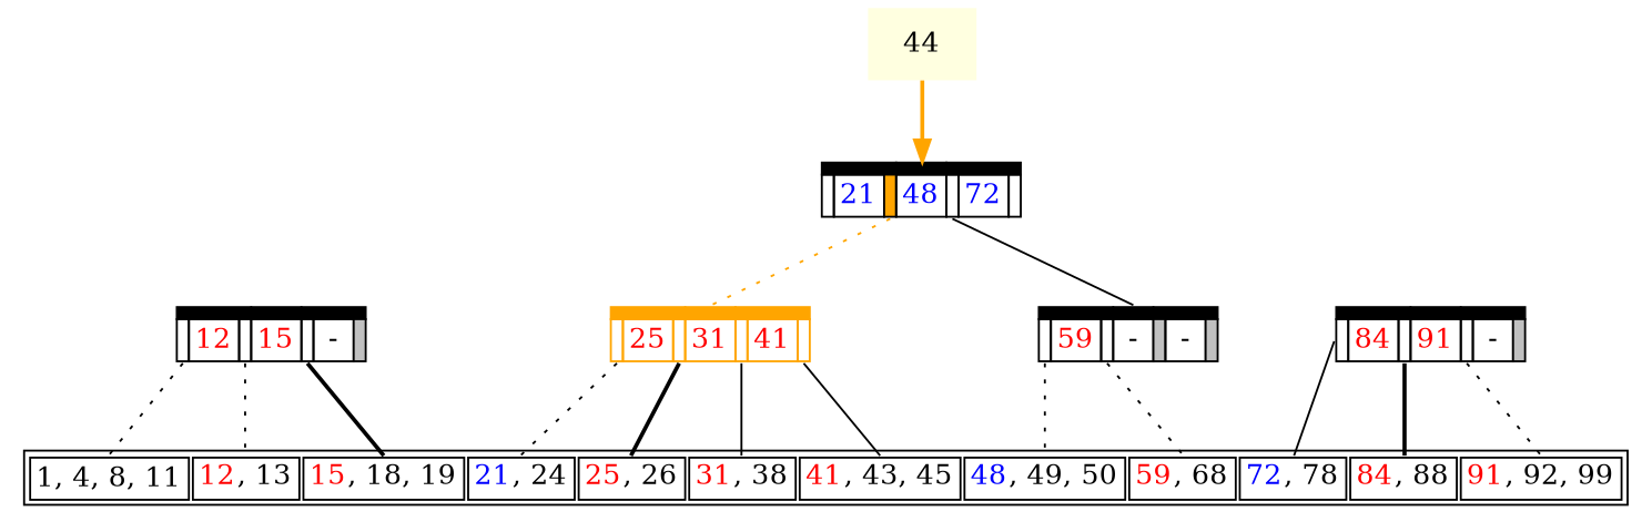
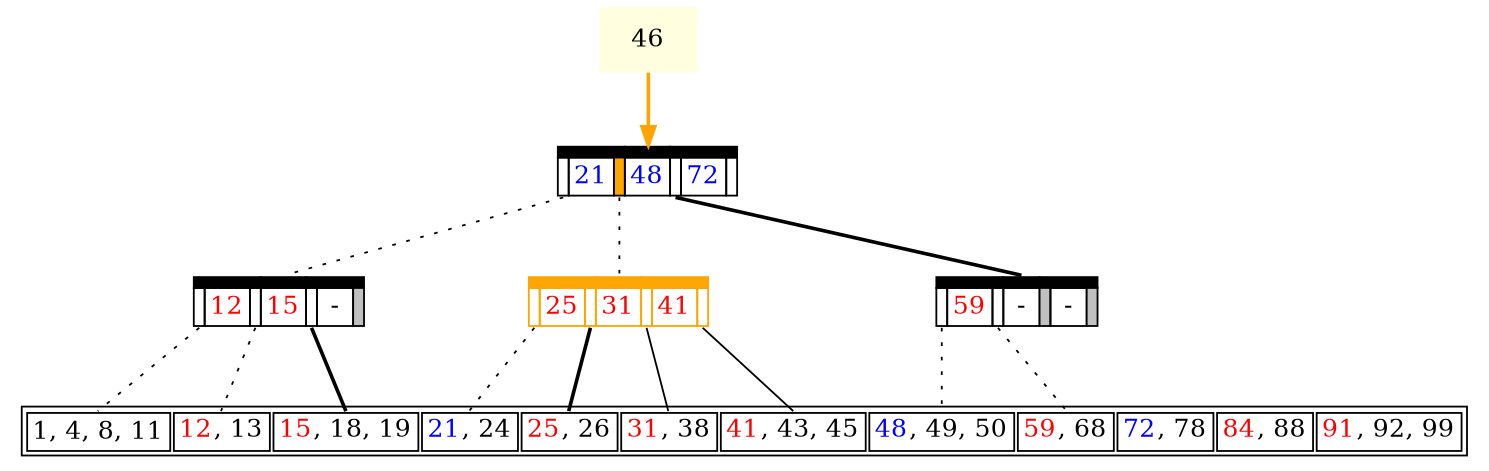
  digraph {
    rankdir=TD
    splines=false
    node [shape=plaintext]
    edge [arrowhead=none arrowtail=none headport=H style=dotted tailport=f0]
    n1 [label=<<TABLE BORDER="0" CELLBORDER="1" CELLSPACING="0">         <TR><TD HEIGHT="0.5"  BORDER="1" COLSPAN="3" BGCOLOR="black"></TD><TD HEIGHT="0.5"  BORDER="1" COLSPAN="1" BGCOLOR="black" PORT="H"></TD><TD HEIGHT="0.5"  BORDER="1" COLSPAN="3" BGCOLOR="black"></TD></TR>         <TR>             <TD ALIGN="CENTER" PORT="f0"></TD>             <TD ALIGN="CENTER" WIDTH="20"><FONT COLOR="blue">21</FONT></TD>             <TD ALIGN="CENTER" PORT="f1" BGCOLOR="ORANGE"></TD>             <TD ALIGN="CENTER" WIDTH="20"><FONT COLOR="blue">48</FONT></TD>             <TD ALIGN="CENTER" PORT="f2"></TD>             <TD ALIGN="CENTER" WIDTH="20"><FONT COLOR="blue">72</FONT></TD>             <TD ALIGN="CENTER" PORT="f3"></TD>         </TR>     </TABLE>>]
    n2 [label=<<TABLE BORDER="0" CELLBORDER="1" CELLSPACING="0">         <TR><TD HEIGHT="0.5"  BORDER="1" COLSPAN="3" BGCOLOR="black"></TD><TD HEIGHT="0.5"  BORDER="1" COLSPAN="1" BGCOLOR="black" PORT="H"></TD><TD HEIGHT="0.5"  BORDER="1" COLSPAN="3" BGCOLOR="black"></TD></TR>         <TR>             <TD ALIGN="CENTER" PORT="f0"></TD>             <TD ALIGN="CENTER" WIDTH="20"><FONT COLOR="red">12</FONT></TD>             <TD ALIGN="CENTER" PORT="f1"></TD>             <TD ALIGN="CENTER" WIDTH="20"><FONT COLOR="red">15</FONT></TD>             <TD ALIGN="CENTER" PORT="f2"></TD>             <TD ALIGN="CENTER" WIDTH="20">-</TD>             <TD ALIGN="CENTER" PORT="f3" BGCOLOR="grey"></TD>         </TR>     </TABLE>>]
    n3 [label=<<TABLE BORDER="0" CELLBORDER="1" CELLSPACING="0" COLOR="ORANGE">         <TR><TD HEIGHT="0.5"  BORDER="1" COLSPAN="3" BGCOLOR="orange"></TD><TD HEIGHT="0.5"  BORDER="1" COLSPAN="1" BGCOLOR="orange" PORT="H"></TD><TD HEIGHT="0.5"  BORDER="1" COLSPAN="3" BGCOLOR="orange"></TD></TR>         <TR>             <TD ALIGN="CENTER" PORT="f0"></TD>             <TD ALIGN="CENTER" WIDTH="20"><FONT COLOR="red">25</FONT></TD>             <TD ALIGN="CENTER" PORT="f1"></TD>             <TD ALIGN="CENTER" WIDTH="20"><FONT COLOR="red">31</FONT></TD>             <TD ALIGN="CENTER" PORT="f2"></TD>             <TD ALIGN="CENTER" WIDTH="20"><FONT COLOR="red">41</FONT></TD>             <TD ALIGN="CENTER" PORT="f3"></TD>         </TR>     </TABLE>>]
    n4 [label=<<TABLE BORDER="0" CELLBORDER="1" CELLSPACING="0">         <TR><TD HEIGHT="0.5"  BORDER="1" COLSPAN="3" BGCOLOR="black"></TD><TD HEIGHT="0.5"  BORDER="1" COLSPAN="1" BGCOLOR="black" PORT="H"></TD><TD HEIGHT="0.5"  BORDER="1" COLSPAN="3" BGCOLOR="black"></TD></TR>         <TR>             <TD ALIGN="CENTER" PORT="f0"></TD>             <TD ALIGN="CENTER" WIDTH="20"><FONT COLOR="red">59</FONT></TD>             <TD ALIGN="CENTER" PORT="f1"></TD>             <TD ALIGN="CENTER" WIDTH="20">-</TD>             <TD ALIGN="CENTER" PORT="f2" BGCOLOR="grey"></TD>             <TD ALIGN="CENTER" WIDTH="20">-</TD>             <TD ALIGN="CENTER" PORT="f3" BGCOLOR="grey"></TD>         </TR>     </TABLE>>]
    n5 [label=<<TABLE>         <TR>             <TD WIDTH="5" ALIGN="CENTER" PORT="f0">1, 4, 8, 11</TD>             <TD WIDTH="5" ALIGN="CENTER" PORT="f1"><FONT COLOR="red">12</FONT>, 13</TD>             <TD WIDTH="5" ALIGN="CENTER" PORT="f2"><FONT COLOR="red">15</FONT>, 18, 19</TD>             <TD WIDTH="5" ALIGN="CENTER" PORT="f3"><FONT COLOR="blue">21</FONT>, 24</TD>             <TD WIDTH="5" ALIGN="CENTER" PORT="f4"><FONT COLOR="red">25</FONT>, 26</TD>             <TD WIDTH="5" ALIGN="CENTER" PORT="f5"><FONT COLOR="red">31</FONT>, 38</TD>             <TD WIDTH="5" ALIGN="CENTER" PORT="f6"><FONT COLOR="red">41</FONT>, 43, 45</TD>             <TD WIDTH="5" ALIGN="CENTER" PORT="f7"><FONT COLOR="blue">48</FONT>, 49, 50</TD>             <TD WIDTH="5" ALIGN="CENTER" PORT="f8"><FONT COLOR="red">59</FONT>, 68</TD>             <TD WIDTH="5" ALIGN="CENTER" PORT="f9"><FONT COLOR="blue">72</FONT>, 78</TD>             <TD WIDTH="5" ALIGN="CENTER" PORT="f10"><FONT COLOR="red">84</FONT>, 88</TD>             <TD WIDTH="5" ALIGN="CENTER" PORT="f11"><FONT COLOR="red">91</FONT>, 92, 99</TD>         </TR>     </TABLE>>]
-   n6 [label=<<TABLE BORDER="0" CELLBORDER="1" CELLSPACING="0">         <TR><TD HEIGHT="0.5"  BORDER="1" COLSPAN="3" BGCOLOR="black"></TD><TD HEIGHT="0.5"  BORDER="1" COLSPAN="1" BGCOLOR="black" PORT="H"></TD><TD HEIGHT="0.5"  BORDER="1" COLSPAN="3" BGCOLOR="black"></TD></TR>         <TR>             <TD ALIGN="CENTER" PORT="f0"></TD>             <TD ALIGN="CENTER" WIDTH="20"><FONT COLOR="red">84</FONT></TD>             <TD ALIGN="CENTER" PORT="f1"></TD>             <TD ALIGN="CENTER" WIDTH="20"><FONT COLOR="red">91</FONT></TD>             <TD ALIGN="CENTER" PORT="f2"></TD>             <TD ALIGN="CENTER" WIDTH="20">-</TD>             <TD ALIGN="CENTER" PORT="f3" BGCOLOR="grey"></TD>         </TR>     </TABLE>>]
-   n7 [fillcolor=lightyellow label=44 style=filled]
-   n1 -> n3 [color=orange tailport=f1]
-   n1 -> n4 [style=solid tailport=f2]
+   n7 [fillcolor=lightyellow label=46 style=filled]
+   n1 -> n2
+   n1 -> n3 [color=black tailport=f1]
+   n1 -> n4 [style=bold tailport=f2]
    n2 -> n5 [headport=f0]
    n2 -> n5 [headport=f1 tailport=f1]
    n2 -> n5 [headport=f2 style=bold tailport=f2]
    n3 -> n5 [headport=f3]
    n3 -> n5 [headport=f4 style=bold tailport=f1]
    n3 -> n5 [headport=f5 style=solid tailport=f2]
    n3 -> n5 [headport=f6 style=solid tailport=f3]
    n4 -> n5 [headport=f7]
    n4 -> n5 [headport=f8 tailport=f1]
-   n6 -> n5 [headport=f9 style=solid]
-   n6 -> n5 [headport=f10 style=bold tailport=f1]
-   n6 -> n5 [headport=f11 tailport=f2]
    n7 -> n1 [color=orange style=bold arrowhead="" arrowtail=""]
  }
